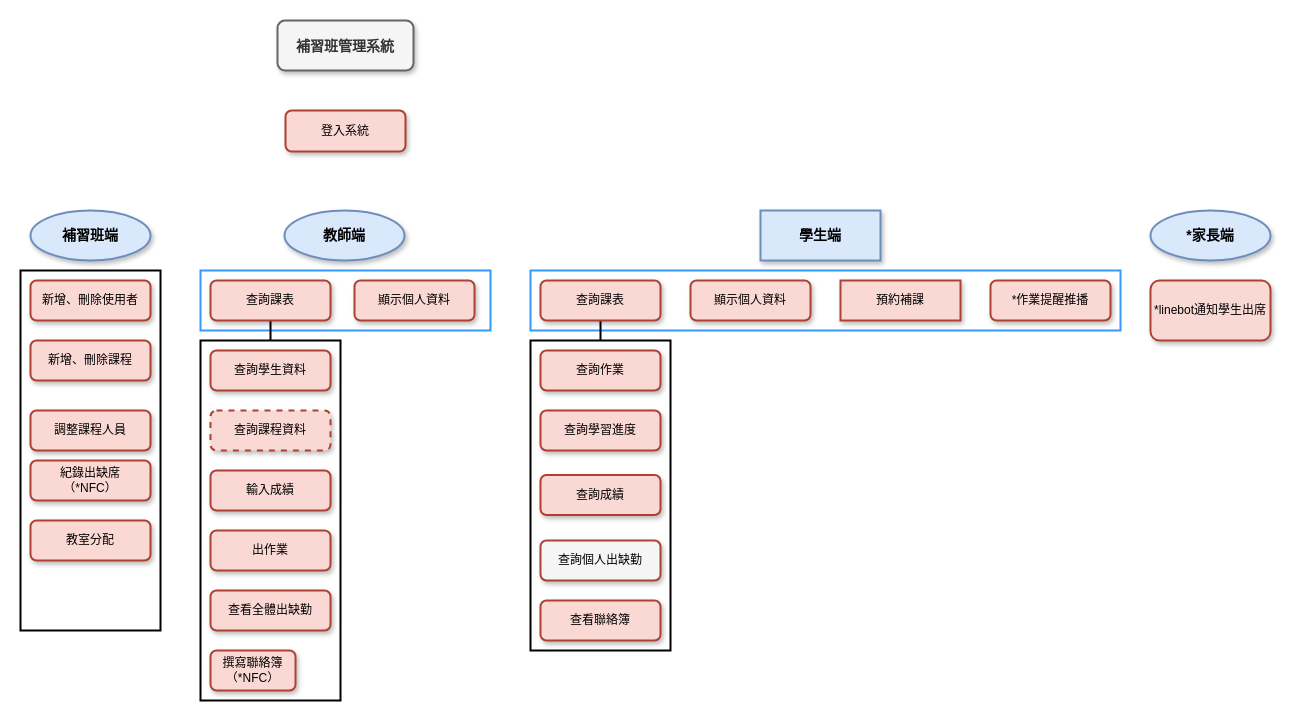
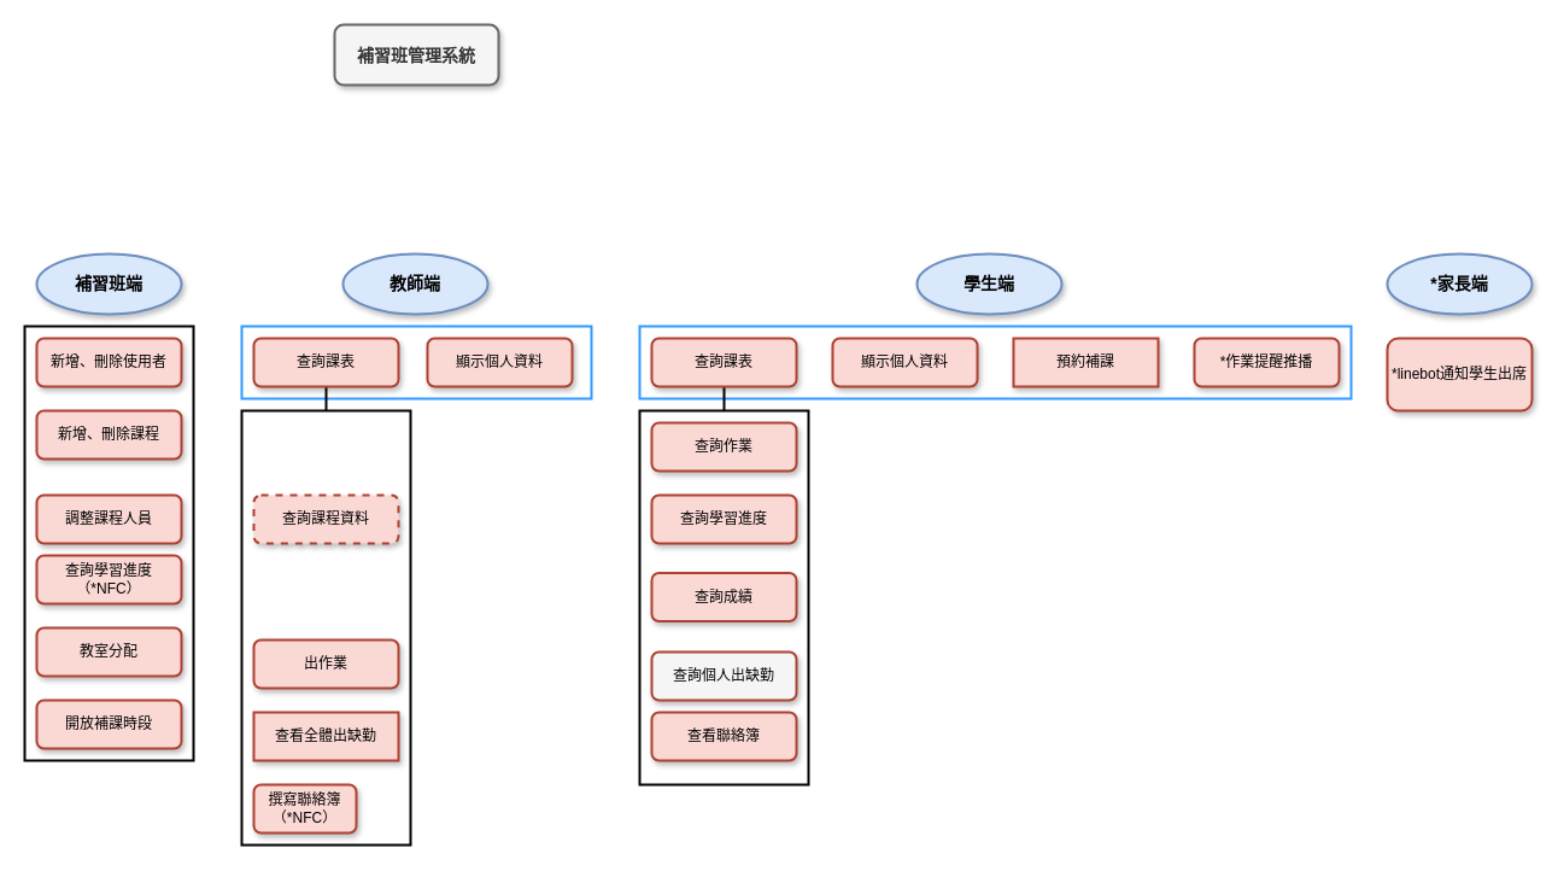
  <mxCell id="0" />
  <mxCell id="1" parent="0" />
  <mxCell id="2" value="" style="rounded=0;whiteSpace=wrap;html=1;shadow=0;glass=0;labelBackgroundColor=none;strokeWidth=2;fillColor=none;gradientColor=none;strokeColor=#3399FF;" vertex="1" parent="1"><mxGeometry x="200" y="270" width="290" height="60" as="geometry" /></mxCell>
  <mxCell id="3" value="" style="rounded=0;whiteSpace=wrap;html=1;shadow=0;glass=0;labelBackgroundColor=none;strokeWidth=2;fillColor=none;gradientColor=none;strokeColor=#3399FF;" vertex="1" parent="1"><mxGeometry x="530" y="270" width="590" height="60" as="geometry" /></mxCell>
  <mxCell id="4" value="" style="rounded=0;whiteSpace=wrap;html=1;shadow=0;labelBackgroundColor=none;strokeWidth=2;glass=0;fillColor=none;" vertex="1" parent="1"><mxGeometry x="530" y="340" width="140" height="310" as="geometry" /></mxCell>
  <mxCell id="5" value="" style="rounded=0;whiteSpace=wrap;html=1;shadow=0;labelBackgroundColor=none;strokeWidth=2;glass=0;fillColor=none;" vertex="1" parent="1"><mxGeometry x="200" y="340" width="140" height="360" as="geometry" /></mxCell>
  <mxCell id="6" value="" style="rounded=0;whiteSpace=wrap;html=1;shadow=0;labelBackgroundColor=none;strokeWidth=2;glass=0;fillColor=none;" vertex="1" parent="1"><mxGeometry x="20" y="270" width="140" height="360" as="geometry" /></mxCell>
  <mxCell id="7" value="" style="group" vertex="1" connectable="0" parent="1"><mxGeometry x="40" y="110" width="610" height="150" as="geometry" /></mxCell>
  <mxCell id="8" value="&lt;font style=&quot;font-size: 14px&quot;&gt;&lt;span&gt;補習班端&lt;/span&gt;&lt;/font&gt;" style="ellipse;whiteSpace=wrap;html=1;shadow=1;strokeColor=#6c8ebf;strokeWidth=2;gradientDirection=west;fillColor=#dae8fc;fontStyle=1;labelBackgroundColor=none;" vertex="1" parent="7"><mxGeometry x="-10" y="100" width="120" height="50" as="geometry" /></mxCell>
  <mxCell id="9" value="&lt;font style=&quot;font-size: 14px&quot;&gt;&lt;span&gt;教師端&lt;/span&gt;&lt;/font&gt;" style="ellipse;whiteSpace=wrap;html=1;shadow=1;strokeColor=#6c8ebf;strokeWidth=2;gradientDirection=west;fillColor=#dae8fc;fontStyle=1;labelBackgroundColor=none;" vertex="1" parent="7"><mxGeometry x="244" y="100" width="120" height="50" as="geometry" /></mxCell>
  <mxCell id="10" value="&lt;span&gt;&lt;font style=&quot;font-size: 14px&quot;&gt;補習班管理系統&lt;/font&gt;&lt;/span&gt;" style="rounded=1;whiteSpace=wrap;html=1;shadow=1;strokeColor=#666666;fontSize=16;strokeWidth=2;gradientDirection=west;fillColor=#f5f5f5;fontColor=#333333;fontStyle=1;labelBackgroundColor=none;" vertex="1" parent="1"><mxGeometry x="277" y="20" width="136" height="50" as="geometry" /></mxCell>
  <mxCell id="11" style="edgeStyle=none;rounded=0;orthogonalLoop=1;jettySize=auto;html=1;exitX=0.5;exitY=1;exitDx=0;exitDy=0;entryX=0.5;entryY=0;entryDx=0;entryDy=0;labelBackgroundColor=none;endArrow=none;strokeWidth=2;" edge="1" parent="1" source="12" target="5"><mxGeometry relative="1" as="geometry" /></mxCell>
  <mxCell id="12" value="查詢課表" style="rounded=1;whiteSpace=wrap;html=1;shadow=1;labelBackgroundColor=none;strokeColor=#ae4132;strokeWidth=2;fillColor=#fad9d5;" vertex="1" parent="1"><mxGeometry x="210" y="280" width="120" height="40" as="geometry" /></mxCell>
- <mxCell id="13" value="&lt;font style=&quot;font-size: 14px&quot;&gt;&lt;span&gt;學生端&lt;/span&gt;&lt;/font&gt;" style="whiteSpace=wrap;html=1;shadow=1;strokeColor=#6c8ebf;strokeWidth=2;gradientDirection=west;fillColor=#dae8fc;fontStyle=1;labelBackgroundColor=none;rounded=0;" vertex="1" parent="1"><mxGeometry x="760" y="210" width="120" height="50" as="geometry" /></mxCell>
+ <mxCell id="13" value="&lt;font style=&quot;font-size: 14px&quot;&gt;&lt;span&gt;學生端&lt;/span&gt;&lt;/font&gt;" style="ellipse;whiteSpace=wrap;html=1;shadow=1;strokeColor=#6c8ebf;strokeWidth=2;gradientDirection=west;fillColor=#dae8fc;fontStyle=1;labelBackgroundColor=none;" vertex="1" parent="1"><mxGeometry x="760" y="210" width="120" height="50" as="geometry" /></mxCell>
  <mxCell id="14" value="查詢學習進度" style="rounded=1;whiteSpace=wrap;html=1;shadow=1;labelBackgroundColor=none;strokeColor=#ae4132;strokeWidth=2;fillColor=#fad9d5;" vertex="1" parent="1"><mxGeometry x="540" y="410" width="120" height="40" as="geometry" /></mxCell>
  <mxCell id="15" value="查詢作業" style="rounded=1;whiteSpace=wrap;html=1;shadow=1;labelBackgroundColor=none;strokeColor=#ae4132;strokeWidth=2;fillColor=#fad9d5;" vertex="1" parent="1"><mxGeometry x="540" y="350" width="120" height="40" as="geometry" /></mxCell>
  <mxCell id="16" value="顯示個人資料" style="rounded=1;whiteSpace=wrap;html=1;shadow=1;labelBackgroundColor=none;strokeColor=#ae4132;strokeWidth=2;fillColor=#fad9d5;" vertex="1" parent="1"><mxGeometry x="354" y="280" width="120" height="40" as="geometry" /></mxCell>
  <mxCell id="17" value="查詢課程資料" style="rounded=1;whiteSpace=wrap;html=1;shadow=1;labelBackgroundColor=none;strokeColor=#ae4132;strokeWidth=2;fillColor=#fad9d5;dashed=1;" vertex="1" parent="1"><mxGeometry x="210" y="410" width="120" height="40" as="geometry" /></mxCell>
- <mxCell id="18" value="查詢學生資料" style="rounded=1;whiteSpace=wrap;html=1;shadow=1;labelBackgroundColor=none;strokeColor=#ae4132;strokeWidth=2;fillColor=#fad9d5;" vertex="1" parent="1"><mxGeometry x="210" y="350" width="120" height="40" as="geometry" /></mxCell>
  <mxCell id="19" style="edgeStyle=none;rounded=0;orthogonalLoop=1;jettySize=auto;html=1;exitX=0.5;exitY=1;exitDx=0;exitDy=0;entryX=0.5;entryY=0;entryDx=0;entryDy=0;labelBackgroundColor=none;endArrow=none;strokeWidth=2;" edge="1" parent="1" source="20" target="4"><mxGeometry relative="1" as="geometry" /></mxCell>
  <mxCell id="20" value="查詢課表" style="rounded=1;whiteSpace=wrap;html=1;shadow=1;labelBackgroundColor=none;strokeColor=#ae4132;strokeWidth=2;fillColor=#fad9d5;" vertex="1" parent="1"><mxGeometry x="540" y="280" width="120" height="40" as="geometry" /></mxCell>
  <mxCell id="21" value="顯示個人資料" style="rounded=1;whiteSpace=wrap;html=1;shadow=1;labelBackgroundColor=none;strokeColor=#ae4132;strokeWidth=2;fillColor=#fad9d5;" vertex="1" parent="1"><mxGeometry x="690" y="280" width="120" height="40" as="geometry" /></mxCell>
  <mxCell id="22" value="查詢個人出缺勤" style="rounded=1;whiteSpace=wrap;html=1;shadow=1;labelBackgroundColor=none;strokeColor=#ae4132;strokeWidth=2;fillColor=#f5f5f5;" vertex="1" parent="1"><mxGeometry x="540" y="540" width="120" height="40" as="geometry" /></mxCell>
  <mxCell id="23" value="查詢成績" style="rounded=1;whiteSpace=wrap;html=1;shadow=1;labelBackgroundColor=none;strokeColor=#ae4132;strokeWidth=2;fillColor=#fad9d5;" vertex="1" parent="1"><mxGeometry x="540" y="474.5" width="120" height="40" as="geometry" /></mxCell>
- <mxCell id="24" value="輸入成績" style="rounded=1;whiteSpace=wrap;html=1;shadow=1;labelBackgroundColor=none;strokeColor=#ae4132;strokeWidth=2;fillColor=#fad9d5;" vertex="1" parent="1"><mxGeometry x="210" y="470" width="120" height="40" as="geometry" /></mxCell>
+ <mxCell id="25" value="開放補課時段" style="rounded=1;whiteSpace=wrap;html=1;shadow=1;labelBackgroundColor=none;strokeColor=#ae4132;strokeWidth=2;fillColor=#fad9d5;" vertex="1" parent="1"><mxGeometry x="30" y="580" width="120" height="40" as="geometry" /></mxCell>
  <mxCell id="26" value="教室分配" style="rounded=1;whiteSpace=wrap;html=1;shadow=1;labelBackgroundColor=none;strokeColor=#ae4132;strokeWidth=2;fillColor=#fad9d5;" vertex="1" parent="1"><mxGeometry x="30" y="520" width="120" height="40" as="geometry" /></mxCell>
- <mxCell id="27" value="紀錄出缺席&lt;br&gt;（*NFC）" style="rounded=1;whiteSpace=wrap;html=1;shadow=1;labelBackgroundColor=none;strokeColor=#ae4132;strokeWidth=2;fillColor=#fad9d5;" vertex="1" parent="1"><mxGeometry x="30" y="460" width="120" height="40" as="geometry" /></mxCell>
+ <mxCell id="27" value="查詢學習進度&lt;br&gt;（*NFC）" style="rounded=1;whiteSpace=wrap;html=1;shadow=1;labelBackgroundColor=none;strokeColor=#ae4132;strokeWidth=2;fillColor=#fad9d5;" vertex="1" parent="1"><mxGeometry x="30" y="460" width="120" height="40" as="geometry" /></mxCell>
  <mxCell id="28" value="新增、刪除使用者" style="rounded=1;whiteSpace=wrap;html=1;shadow=1;labelBackgroundColor=none;strokeColor=#ae4132;strokeWidth=2;fillColor=#fad9d5;" vertex="1" parent="1"><mxGeometry x="30" y="280" width="120" height="40" as="geometry" /></mxCell>
  <mxCell id="29" value="出作業" style="rounded=1;whiteSpace=wrap;html=1;shadow=1;labelBackgroundColor=none;strokeColor=#ae4132;strokeWidth=2;fillColor=#fad9d5;" vertex="1" parent="1"><mxGeometry x="210" y="530" width="120" height="40" as="geometry" /></mxCell>
- <mxCell id="30" value="登入系統" style="rounded=1;whiteSpace=wrap;html=1;shadow=1;labelBackgroundColor=none;strokeColor=#ae4132;strokeWidth=2;fillColor=#fad9d5;" vertex="1" parent="1"><mxGeometry x="285" y="110" width="120" height="41" as="geometry" /></mxCell>
  <mxCell id="31" value="&lt;font style=&quot;font-size: 14px&quot;&gt;&lt;span&gt;*家長端&lt;/span&gt;&lt;/font&gt;" style="ellipse;whiteSpace=wrap;html=1;shadow=1;strokeColor=#6c8ebf;strokeWidth=2;gradientDirection=west;fillColor=#dae8fc;fontStyle=1;labelBackgroundColor=none;" vertex="1" parent="1"><mxGeometry x="1150" y="210" width="120" height="50" as="geometry" /></mxCell>
  <mxCell id="32" value="*作業提醒推播" style="rounded=1;whiteSpace=wrap;html=1;shadow=1;labelBackgroundColor=none;strokeColor=#ae4132;strokeWidth=2;fillColor=#fad9d5;" vertex="1" parent="1"><mxGeometry x="990" y="280" width="120" height="40" as="geometry" /></mxCell>
  <mxCell id="33" value="*linebot通知學生出席" style="rounded=1;whiteSpace=wrap;html=1;shadow=1;labelBackgroundColor=none;strokeColor=#ae4132;strokeWidth=2;fillColor=#fad9d5;" vertex="1" parent="1"><mxGeometry x="1150" y="280" width="120" height="60" as="geometry" /></mxCell>
  <mxCell id="34" value="新增、刪除課程" style="rounded=1;whiteSpace=wrap;html=1;shadow=1;labelBackgroundColor=none;strokeColor=#ae4132;strokeWidth=2;fillColor=#fad9d5;" vertex="1" parent="1"><mxGeometry x="30" y="340" width="120" height="40" as="geometry" /></mxCell>
  <mxCell id="35" value="預約補課" style="whiteSpace=wrap;html=1;shadow=1;labelBackgroundColor=none;strokeColor=#ae4132;strokeWidth=2;fillColor=#fad9d5;rounded=0;" vertex="1" parent="1"><mxGeometry x="840" y="280" width="120" height="40" as="geometry" /></mxCell>
- <mxCell id="36" value="查看全體出缺勤" style="rounded=1;whiteSpace=wrap;html=1;shadow=1;labelBackgroundColor=none;strokeColor=#ae4132;strokeWidth=2;fillColor=#fad9d5;" vertex="1" parent="1"><mxGeometry x="210" y="590" width="120" height="40" as="geometry" /></mxCell>
+ <mxCell id="36" value="查看全體出缺勤" style="whiteSpace=wrap;html=1;shadow=1;labelBackgroundColor=none;strokeColor=#ae4132;strokeWidth=2;fillColor=#fad9d5;rounded=0;" vertex="1" parent="1"><mxGeometry x="210" y="590" width="120" height="40" as="geometry" /></mxCell>
  <mxCell id="37" value="調整課程人員" style="rounded=1;whiteSpace=wrap;html=1;shadow=1;labelBackgroundColor=none;strokeColor=#ae4132;strokeWidth=2;fillColor=#fad9d5;" vertex="1" parent="1"><mxGeometry x="30" y="410" width="120" height="40" as="geometry" /></mxCell>
  <mxCell id="38" value="撰寫聯絡簿&lt;br&gt;（*NFC）" style="rounded=1;whiteSpace=wrap;html=1;shadow=1;labelBackgroundColor=none;strokeColor=#ae4132;strokeWidth=2;fillColor=#fad9d5;" vertex="1" parent="1"><mxGeometry x="210" y="650" width="85" height="40" as="geometry" /></mxCell>
- <mxCell id="39" value="查看聯絡簿" style="rounded=1;whiteSpace=wrap;html=1;shadow=1;labelBackgroundColor=none;strokeColor=#ae4132;strokeWidth=2;fillColor=#fad9d5;" vertex="1" parent="1"><mxGeometry x="540" y="600" width="120" height="40" as="geometry" /></mxCell>
+ <mxCell id="39" value="查看聯絡簿" style="rounded=1;whiteSpace=wrap;html=1;shadow=1;labelBackgroundColor=none;strokeColor=#ae4132;strokeWidth=2;fillColor=#fad9d5;" vertex="1" parent="1"><mxGeometry x="540" y="590" width="120" height="40" as="geometry" /></mxCell>
